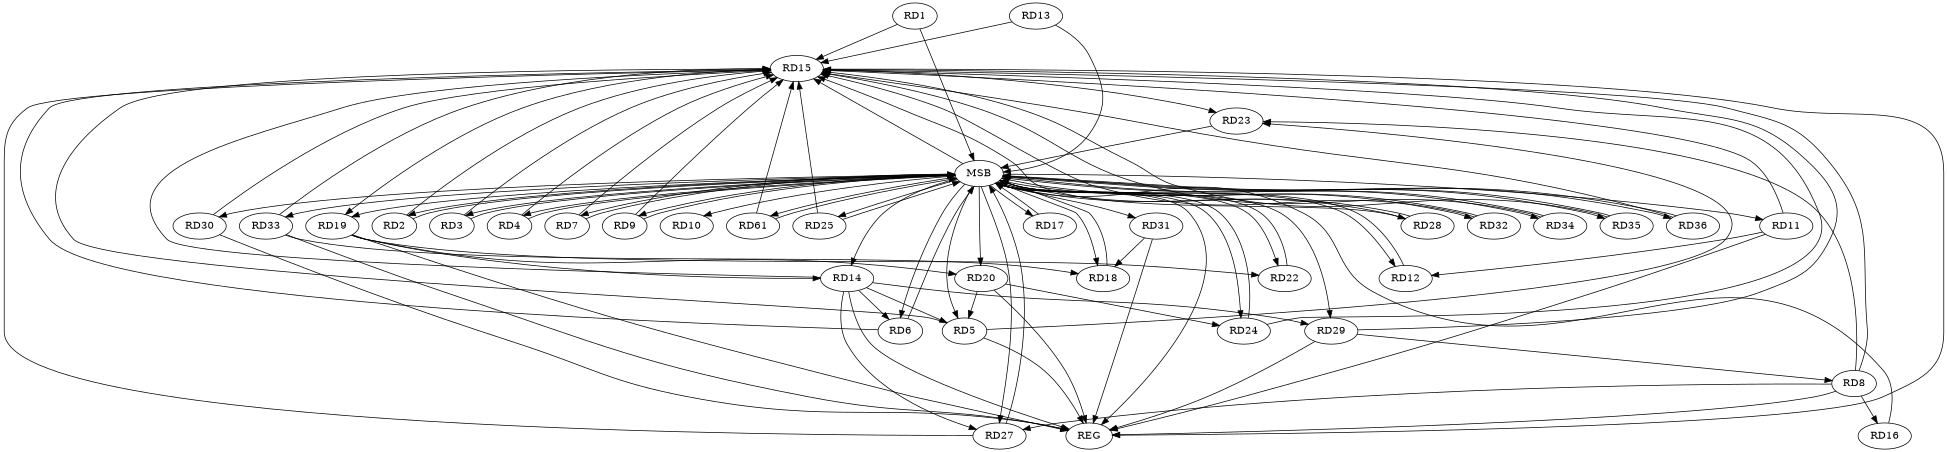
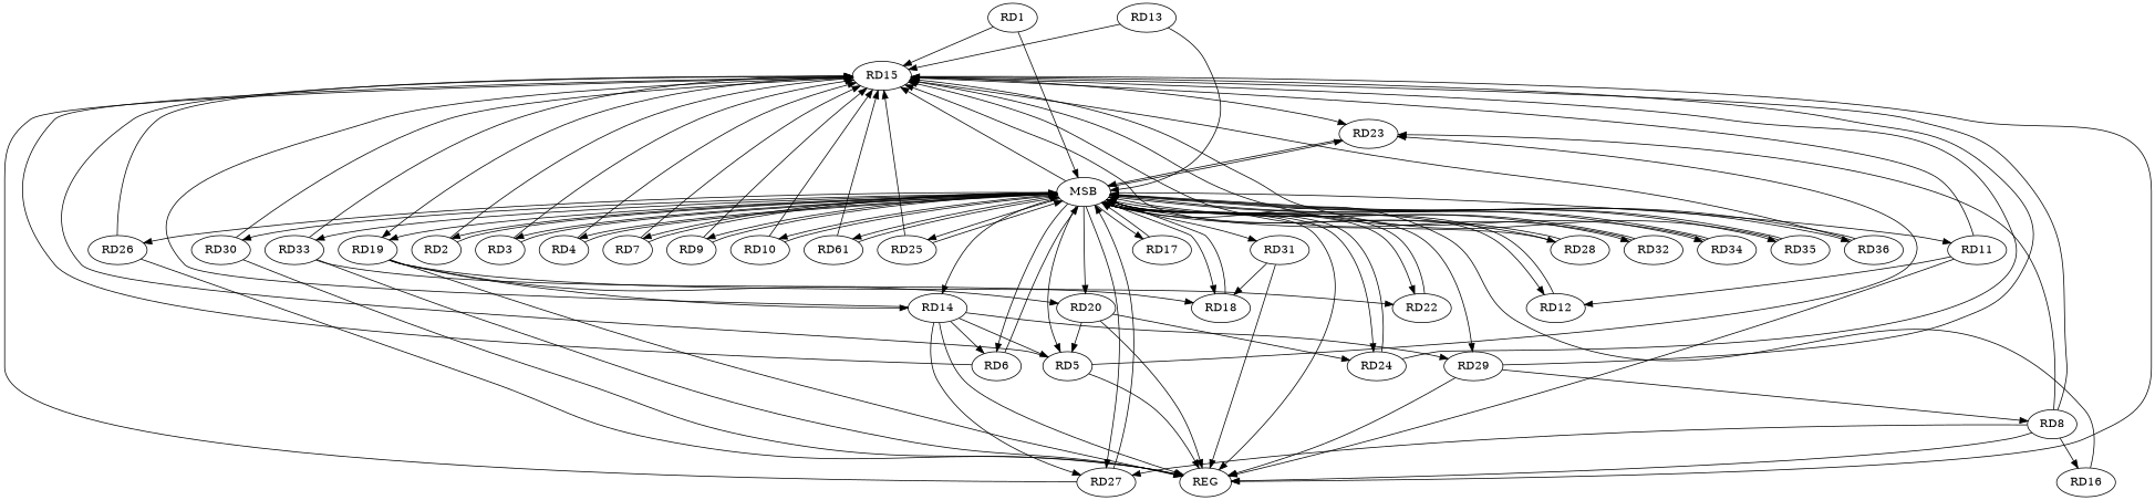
  strict digraph {
    n1 [label=RD1]
    n2 [label=RD15]
    n3 [label=MSB]
    n4 [label=RD23]
    n5 [label=REG]
    n6 [label=RD19]
    n7 [label=RD2]
    n8 [label=RD3]
    n9 [label=RD4]
    n10 [label=RD5]
    n11 [label=RD6]
    n12 [label=RD7]
    n13 [label=RD27]
    n14 [label=RD9]
    n15 [label=RD10]
    n16 [label=RD11]
    n17 [label=RD12]
    n18 [label=RD14]
    n19 [label=RD29]
    n20 [label=RD17]
    n21 [label=RD18]
    n22 [label=RD20]
    n23 [label=RD22]
    n24 [label=RD24]
    n25 [label=RD61]
    n26 [label=RD25]
+   n27 [label=RD26]
    n28 [label=RD28]
    n29 [label=RD30]
    n30 [label=RD31]
    n31 [label=RD32]
    n32 [label=RD33]
    n33 [label=RD34]
    n34 [label=RD35]
    n35 [label=RD36]
    n36 [label=RD8]
    n37 [label=RD16]
    n38 [label=RD13]
    n1 -> n2
    n1 -> n3
    n2 -> n4
    n2 -> n5
    n2 -> n6
    n3 -> n2
+   n3 -> n4
    n3 -> n5
    n3 -> n6
    n3 -> n7
    n3 -> n8
    n3 -> n9
    n3 -> n10
    n3 -> n11
    n3 -> n12
    n3 -> n13
    n3 -> n14
    n3 -> n15
    n3 -> n16
    n3 -> n17
    n3 -> n18
    n3 -> n19
    n3 -> n20
    n3 -> n21
    n3 -> n22
    n3 -> n23
    n3 -> n24
    n3 -> n25
    n3 -> n26
+   n3 -> n27
    n3 -> n28
    n3 -> n29
    n3 -> n30
    n3 -> n31
    n3 -> n32
    n3 -> n33
    n3 -> n34
    n3 -> n35
    n4 -> n3
    n6 -> n5
    n6 -> n18
    n6 -> n22
    n6 -> n23
    n7 -> n2
    n7 -> n3
    n8 -> n2
    n8 -> n3
    n9 -> n2
    n9 -> n3
    n10 -> n2
    n10 -> n4
    n10 -> n5
    n11 -> n2
    n11 -> n3
    n12 -> n2
    n12 -> n3
    n13 -> n2
    n13 -> n3
    n14 -> n2
    n14 -> n3
+   n15 -> n2
+   n15 -> n3
    n16 -> n2
    n16 -> n5
    n16 -> n17
    n17 -> n3
    n18 -> n2
    n18 -> n5
    n18 -> n10
    n18 -> n11
    n18 -> n13
    n18 -> n19
    n19 -> n2
    n19 -> n5
    n19 -> n36
    n20 -> n3
    n21 -> n3
    n22 -> n5
    n22 -> n10
    n22 -> n24
    n23 -> n3
    n24 -> n2
    n24 -> n3
    n25 -> n2
    n25 -> n3
    n26 -> n2
    n26 -> n3
+   n27 -> n2
+   n27 -> n5
    n28 -> n2
    n28 -> n3
    n29 -> n2
    n29 -> n5
    n30 -> n5
    n30 -> n21
    n31 -> n2
    n31 -> n3
    n32 -> n2
    n32 -> n5
    n32 -> n21
    n33 -> n2
    n33 -> n3
    n34 -> n2
    n34 -> n3
    n35 -> n2
    n35 -> n3
    n36 -> n2
    n36 -> n4
    n36 -> n5
    n36 -> n13
    n36 -> n37
    n37 -> n3
    n38 -> n2
    n38 -> n3
  }
